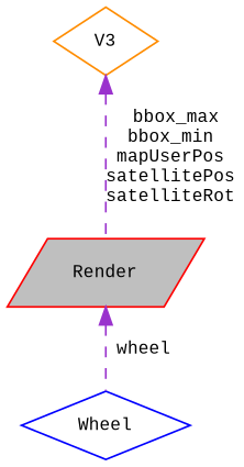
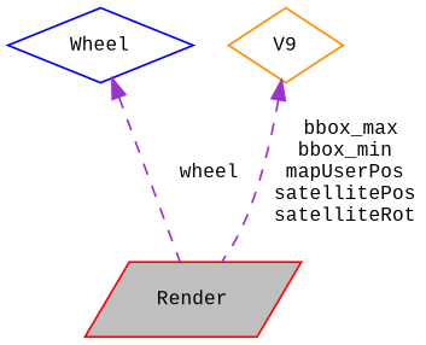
  digraph {
    fontname="Liberation Mono"
    node [fontname="Liberation Mono" fontsize=10 shape=diamond]
    edge [color=darkorchid3 dir=back fontname="Liberation Mono" fontsize=10 labelfontname=FreeSans labelfontsize=10 style=dashed]
    n1 [color=red fillcolor=grey75 fontcolor=black height=0.2 label=Render shape=parallelogram style=filled width=0.4]
    n2 [color=blue height=0.2 label=Wheel width=0.4]
-   n3 [color=darkorange height=0.2 label=V3 width=0.4]
-   n1 -> n2 [label=" wheel"]
+   n3 [color=darkorange height=0.2 label=V9 width=0.4]
+   n2 -> n1 [label=" wheel"]
    n3 -> n1 [label=" bbox_max\nbbox_min\nmapUserPos\nsatellitePos\nsatelliteRot"]
  }
